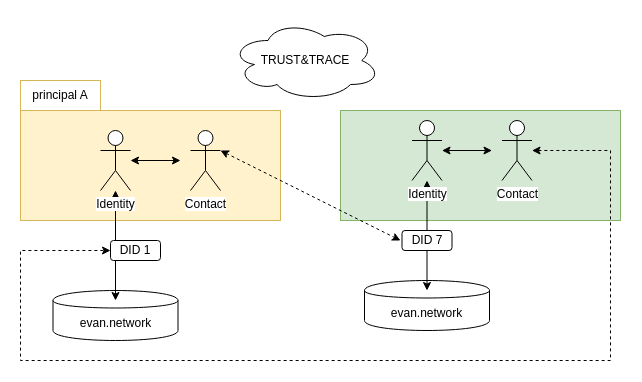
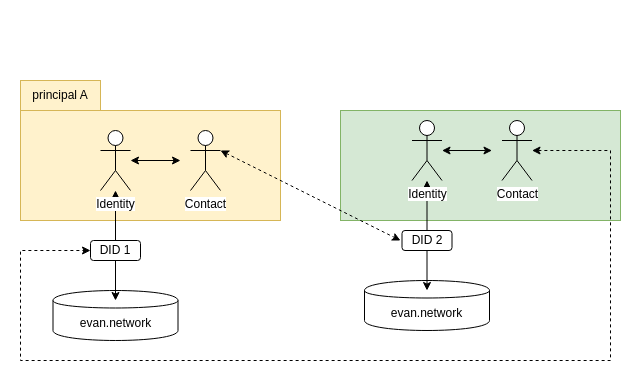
  <mxCell id="0" />
  <mxCell id="1" parent="0" />
  <mxCell id="2" value="" style="whiteSpace=wrap;html=1;fillColor=#d5e8d4;strokeColor=#82b366;" vertex="1" parent="1"><mxGeometry x="340" y="110" width="280" height="110" as="geometry" /></mxCell>
  <mxCell id="3" value="" style="whiteSpace=wrap;html=1;fillColor=#fff2cc;strokeColor=#d6b656;" vertex="1" parent="1"><mxGeometry x="20" y="110" width="260" height="110" as="geometry" /></mxCell>
  <mxCell id="4" value="" style="endArrow=classic;startArrow=classic;html=1;" edge="1" parent="1"><mxGeometry width="50" height="50" relative="1" as="geometry"><mxPoint x="130" y="160" as="sourcePoint" /><mxPoint x="180" y="160" as="targetPoint" /></mxGeometry></mxCell>
  <mxCell id="5" value="Contact" style="shape=umlActor;verticalLabelPosition=bottom;labelBackgroundColor=#ffffff;verticalAlign=top;html=1;outlineConnect=0;" vertex="1" parent="1"><mxGeometry x="190" y="130" width="30" height="60" as="geometry" /></mxCell>
  <mxCell id="6" value="evan.network" style="shape=cylinder;whiteSpace=wrap;html=1;boundedLbl=1;backgroundOutline=1;" vertex="1" parent="1"><mxGeometry x="52.5" y="290" width="125" height="50" as="geometry" /></mxCell>
- <mxCell id="7" value="TRUST&amp;amp;TRACE" style="ellipse;shape=cloud;whiteSpace=wrap;html=1;" vertex="1" parent="1"><mxGeometry x="230" y="20" width="150" height="80" as="geometry" /></mxCell>
- <mxCell id="8" value="principal A" style="whiteSpace=wrap;html=1;fillColor=#ffffff;strokeColor=#d6b656;" vertex="1" parent="1"><mxGeometry x="20" y="80" width="80" height="30" as="geometry" /></mxCell>
+ <mxCell id="8" value="principal A" style="whiteSpace=wrap;html=1;fillColor=#fff2cc;strokeColor=#d6b656;" vertex="1" parent="1"><mxGeometry x="20" y="80" width="80" height="30" as="geometry" /></mxCell>
  <mxCell id="9" style="edgeStyle=orthogonalEdgeStyle;rounded=0;orthogonalLoop=1;jettySize=auto;html=1;startArrow=classic;startFill=1;" edge="1" parent="1" source="11"><mxGeometry relative="1" as="geometry"><mxPoint x="115" y="300" as="targetPoint" /></mxGeometry></mxCell>
- <mxCell id="10" value="DID 1" style="rounded=1;whiteSpace=wrap;html=1;" vertex="1" parent="1"><mxGeometry x="110" y="240" width="50" height="20" as="geometry" /></mxCell>
+ <mxCell id="10" value="DID 1" style="rounded=1;whiteSpace=wrap;html=1;" vertex="1" parent="1"><mxGeometry x="90" y="240" width="50" height="20" as="geometry" /></mxCell>
  <mxCell id="11" value="Identity" style="shape=umlActor;verticalLabelPosition=bottom;labelBackgroundColor=#ffffff;verticalAlign=top;html=1;outlineConnect=0;" vertex="1" parent="1"><mxGeometry x="100" y="130" width="30" height="60" as="geometry" /></mxCell>
  <mxCell id="12" value="" style="endArrow=classic;startArrow=classic;html=1;" edge="1" parent="1"><mxGeometry width="50" height="50" relative="1" as="geometry"><mxPoint x="441.5" y="150" as="sourcePoint" /><mxPoint x="491.5" y="150" as="targetPoint" /></mxGeometry></mxCell>
  <mxCell id="13" style="edgeStyle=orthogonalEdgeStyle;rounded=0;orthogonalLoop=1;jettySize=auto;html=1;startArrow=classic;startFill=1;dashed=1;entryX=0;entryY=0.5;entryDx=0;entryDy=0;" edge="1" parent="1" source="14" target="10"><mxGeometry relative="1" as="geometry"><mxPoint x="0" y="150" as="targetPoint" /><Array as="points"><mxPoint x="610" y="150" /><mxPoint x="610" y="360" /><mxPoint x="20" y="360" /><mxPoint x="20" y="250" /></Array></mxGeometry></mxCell>
  <mxCell id="14" value="Contact" style="shape=umlActor;verticalLabelPosition=bottom;labelBackgroundColor=#ffffff;verticalAlign=top;html=1;outlineConnect=0;" vertex="1" parent="1"><mxGeometry x="501.5" y="120" width="30" height="60" as="geometry" /></mxCell>
  <mxCell id="15" value="evan.network" style="shape=cylinder;whiteSpace=wrap;html=1;boundedLbl=1;backgroundOutline=1;" vertex="1" parent="1"><mxGeometry x="364" y="280" width="125" height="50" as="geometry" /></mxCell>
  <mxCell id="16" style="edgeStyle=orthogonalEdgeStyle;rounded=0;orthogonalLoop=1;jettySize=auto;html=1;startArrow=classic;startFill=1;" edge="1" parent="1" source="18"><mxGeometry relative="1" as="geometry"><mxPoint x="426.5" y="290" as="targetPoint" /></mxGeometry></mxCell>
- <mxCell id="17" value="DID 7" style="rounded=1;whiteSpace=wrap;html=1;" vertex="1" parent="1"><mxGeometry x="401.5" y="230" width="50" height="20" as="geometry" /></mxCell>
+ <mxCell id="17" value="DID 2" style="rounded=1;whiteSpace=wrap;html=1;" vertex="1" parent="1"><mxGeometry x="401.5" y="230" width="50" height="20" as="geometry" /></mxCell>
  <mxCell id="18" value="Identity" style="shape=umlActor;verticalLabelPosition=bottom;labelBackgroundColor=#ffffff;verticalAlign=top;html=1;outlineConnect=0;" vertex="1" parent="1"><mxGeometry x="411.5" y="120" width="30" height="60" as="geometry" /></mxCell>
  <mxCell id="19" value="" style="endArrow=classic;startArrow=classic;html=1;dashed=1;exitX=1;exitY=0.333;exitDx=0;exitDy=0;exitPerimeter=0;" edge="1" parent="1" source="5"><mxGeometry width="50" height="50" relative="1" as="geometry"><mxPoint x="140" y="150" as="sourcePoint" /><mxPoint x="400" y="240" as="targetPoint" /></mxGeometry></mxCell>
